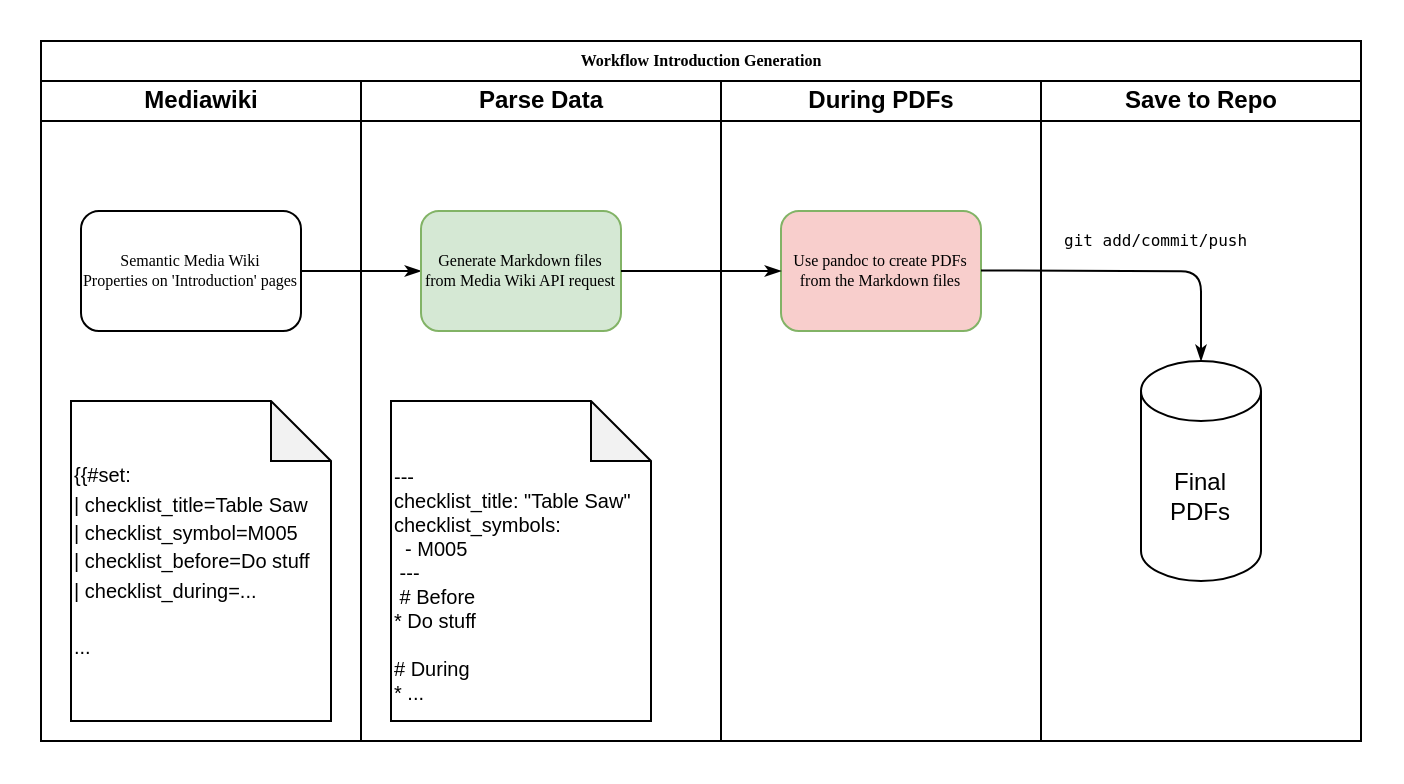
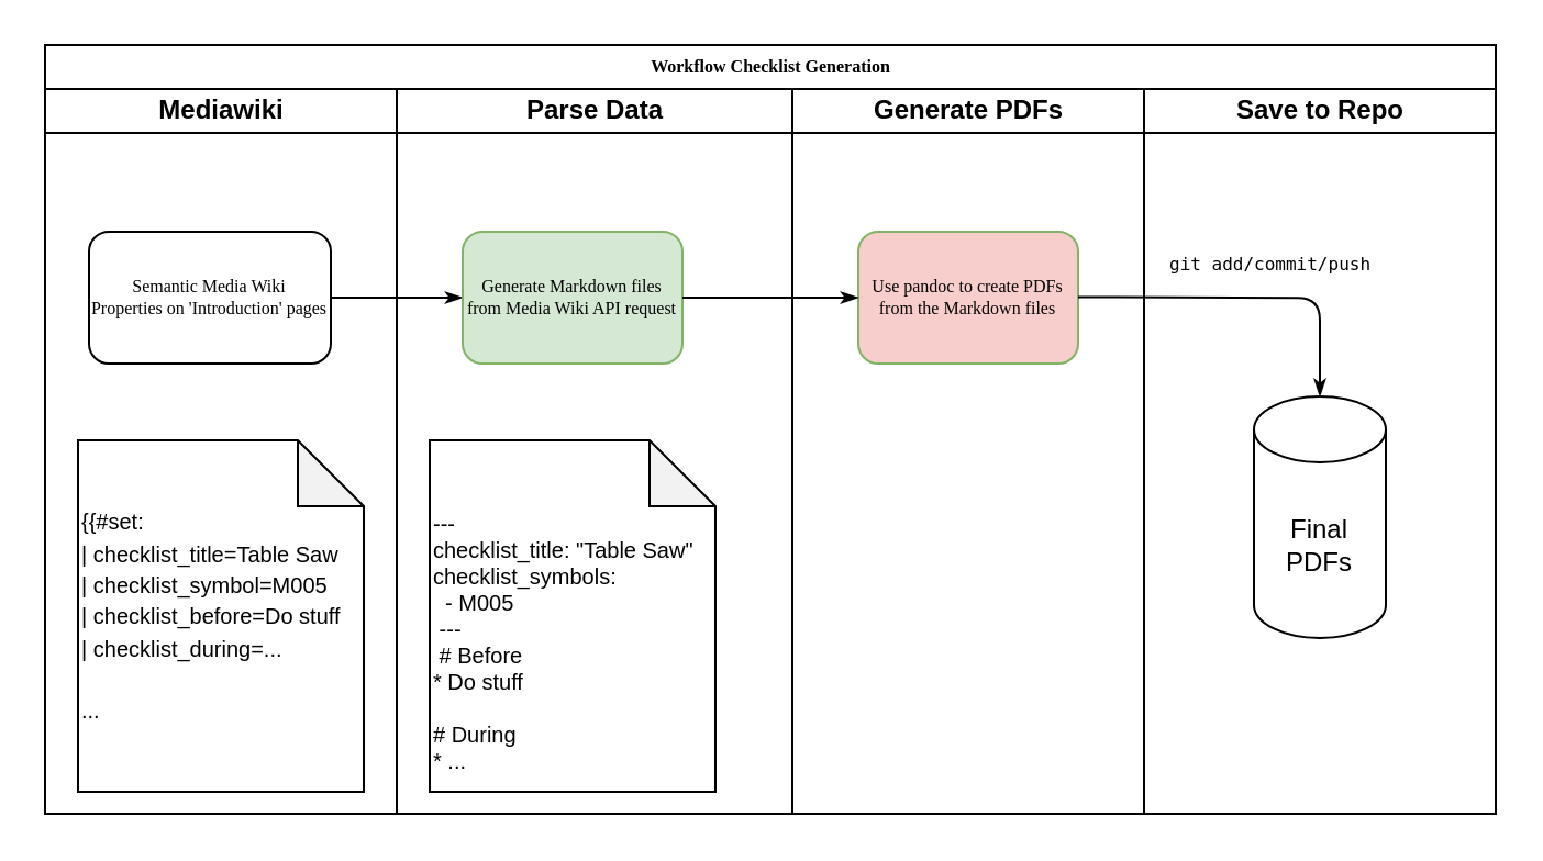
  <mxCell id="0" />
  <mxCell id="1" parent="0" />
- <mxCell id="2" value="Workflow Introduction Generation" style="swimlane;html=1;childLayout=stackLayout;startSize=20;rounded=0;shadow=0;labelBackgroundColor=none;strokeWidth=1;fontFamily=Verdana;fontSize=8;align=center;" parent="1" vertex="1"><mxGeometry x="20" y="20" width="660" height="350" as="geometry" /></mxCell>
+ <mxCell id="2" value="Workflow Checklist Generation" style="swimlane;html=1;childLayout=stackLayout;startSize=20;rounded=0;shadow=0;labelBackgroundColor=none;strokeWidth=1;fontFamily=Verdana;fontSize=8;align=center;" parent="1" vertex="1"><mxGeometry x="20" y="20" width="660" height="350" as="geometry" /></mxCell>
  <mxCell id="3" value="Mediawiki" style="swimlane;html=1;startSize=20;" parent="2" vertex="1"><mxGeometry y="20" width="160" height="330" as="geometry" /></mxCell>
  <mxCell id="4" value="Semantic Media Wiki&lt;br&gt;Properties on 'Introduction' pages" style="rounded=1;whiteSpace=wrap;html=1;shadow=0;labelBackgroundColor=none;strokeWidth=1;fontFamily=Verdana;fontSize=8;align=center;" parent="3" vertex="1"><mxGeometry x="20" y="65" width="110" height="60" as="geometry" /></mxCell>
  <mxCell id="5" value="&lt;font style=&quot;font-size: 10px&quot;&gt;{{#set:&lt;br&gt;|&lt;font style=&quot;font-size: 10px&quot;&gt;&amp;nbsp;checklist_title=Table Saw&lt;br&gt;| checklist_symbol=M005&lt;br&gt;| checklist_before=Do stuff&lt;br&gt;| checklist_during=...&lt;br&gt;&lt;br&gt;...&lt;br&gt;&lt;/font&gt;&lt;/font&gt;" style="shape=note;whiteSpace=wrap;html=1;backgroundOutline=1;darkOpacity=0.05;align=left;" vertex="1" parent="3"><mxGeometry x="15" y="160" width="130" height="160" as="geometry" /></mxCell>
  <mxCell id="6" style="edgeStyle=orthogonalEdgeStyle;rounded=1;html=1;labelBackgroundColor=none;startArrow=none;startFill=0;startSize=5;endArrow=classicThin;endFill=1;endSize=5;jettySize=auto;orthogonalLoop=1;strokeWidth=1;fontFamily=Verdana;fontSize=8" parent="2" source="4" target="8" edge="1"><mxGeometry relative="1" as="geometry" /></mxCell>
  <mxCell id="7" value="Parse Data" style="swimlane;html=1;startSize=20;" parent="2" vertex="1"><mxGeometry x="160" y="20" width="180" height="330" as="geometry" /></mxCell>
  <mxCell id="8" value="Generate Markdown files from Media Wiki API request" style="rounded=1;whiteSpace=wrap;html=1;shadow=0;labelBackgroundColor=none;strokeWidth=1;fontFamily=Verdana;fontSize=8;align=center;fillColor=#d5e8d4;strokeColor=#82b366;" parent="7" vertex="1"><mxGeometry x="30" y="65" width="100" height="60" as="geometry" /></mxCell>
  <mxCell id="9" value="&lt;font style=&quot;font-size: 10px&quot;&gt;&lt;font style=&quot;font-size: 10px&quot;&gt;&lt;div&gt;&lt;br&gt;&lt;/div&gt;&lt;div&gt;&lt;br&gt;&lt;/div&gt;&lt;div&gt;---&lt;/div&gt;&lt;div&gt;checklist_title: &quot;Table Saw&quot;&lt;/div&gt;&lt;div&gt;checklist_symbols: &amp;nbsp;&amp;nbsp;&lt;/div&gt;&lt;div&gt;&amp;nbsp; - M005&amp;nbsp;&lt;/div&gt;&lt;div&gt;&amp;nbsp;---&lt;/div&gt;&lt;div&gt;&amp;nbsp;# Before&lt;/div&gt;&lt;div&gt;* Do stuff&lt;/div&gt;&lt;div&gt;&lt;br&gt;&lt;/div&gt;&lt;div&gt;# During&lt;/div&gt;&lt;div&gt;* ...&lt;/div&gt;&lt;/font&gt;&lt;/font&gt;" style="shape=note;whiteSpace=wrap;html=1;backgroundOutline=1;darkOpacity=0.05;align=left;" vertex="1" parent="7"><mxGeometry x="15" y="160" width="130" height="160" as="geometry" /></mxCell>
- <mxCell id="10" value="During PDFs" style="swimlane;html=1;startSize=20;" parent="2" vertex="1"><mxGeometry x="340" y="20" width="160" height="330" as="geometry" /></mxCell>
+ <mxCell id="10" value="Generate PDFs" style="swimlane;html=1;startSize=20;" parent="2" vertex="1"><mxGeometry x="340" y="20" width="160" height="330" as="geometry" /></mxCell>
  <mxCell id="11" value="Use pandoc to create PDFs from the Markdown files" style="rounded=1;whiteSpace=wrap;html=1;shadow=0;labelBackgroundColor=none;strokeWidth=1;fontFamily=Verdana;fontSize=8;align=center;fillColor=#f8cecc;strokeColor=#82b366;" vertex="1" parent="10"><mxGeometry x="30" y="65" width="100" height="60" as="geometry" /></mxCell>
  <mxCell id="12" style="edgeStyle=orthogonalEdgeStyle;rounded=1;html=1;labelBackgroundColor=none;startArrow=none;startFill=0;startSize=5;endArrow=classicThin;endFill=1;endSize=5;jettySize=auto;orthogonalLoop=1;strokeWidth=1;fontFamily=Verdana;fontSize=8;entryX=0;entryY=0.5;entryDx=0;entryDy=0;exitX=1;exitY=0.5;exitDx=0;exitDy=0;" edge="1" parent="2" source="8" target="11"><mxGeometry relative="1" as="geometry"><mxPoint x="370" y="180" as="sourcePoint" /><mxPoint x="200" y="125" as="targetPoint" /></mxGeometry></mxCell>
  <mxCell id="13" value="Save to Repo" style="swimlane;html=1;startSize=20;" vertex="1" parent="2"><mxGeometry x="500" y="20" width="160" height="330" as="geometry" /></mxCell>
  <mxCell id="14" value="Final PDFs" style="shape=cylinder3;whiteSpace=wrap;html=1;boundedLbl=1;backgroundOutline=1;size=15;" vertex="1" parent="13"><mxGeometry x="50" y="140" width="60" height="110" as="geometry" /></mxCell>
  <mxCell id="15" value="&lt;pre&gt;git add/commit/push&lt;/pre&gt;" style="edgeStyle=orthogonalEdgeStyle;rounded=1;html=1;labelBackgroundColor=none;startArrow=none;startFill=0;startSize=5;endArrow=classicThin;endFill=1;endSize=5;jettySize=auto;orthogonalLoop=1;strokeWidth=1;fontFamily=Verdana;fontSize=8;entryX=0.5;entryY=0;entryDx=0;entryDy=0;exitX=1;exitY=0.5;exitDx=0;exitDy=0;entryPerimeter=0;align=left;" edge="1" parent="13" target="14"><mxGeometry x="-0.485" y="15" relative="1" as="geometry"><mxPoint x="-30" y="94.71" as="sourcePoint" /><mxPoint x="30" y="94.71" as="targetPoint" /><mxPoint as="offset" /></mxGeometry></mxCell>
